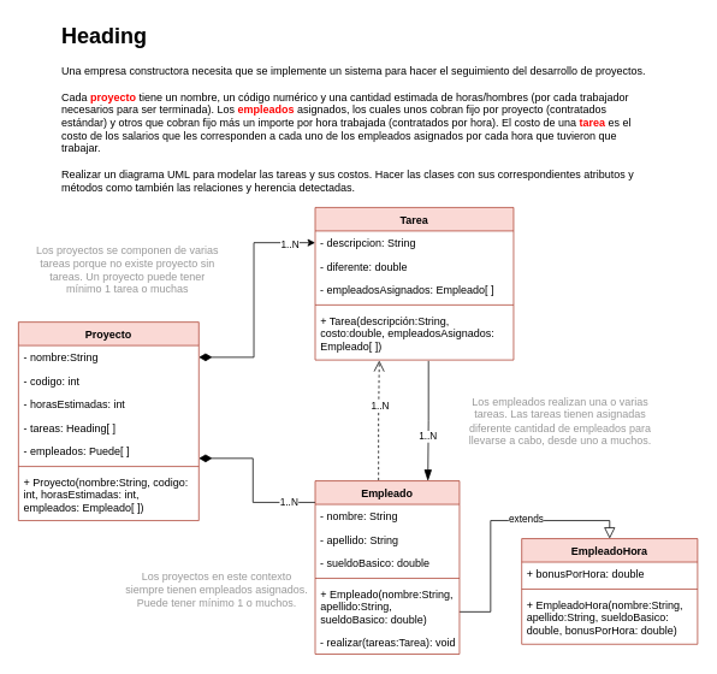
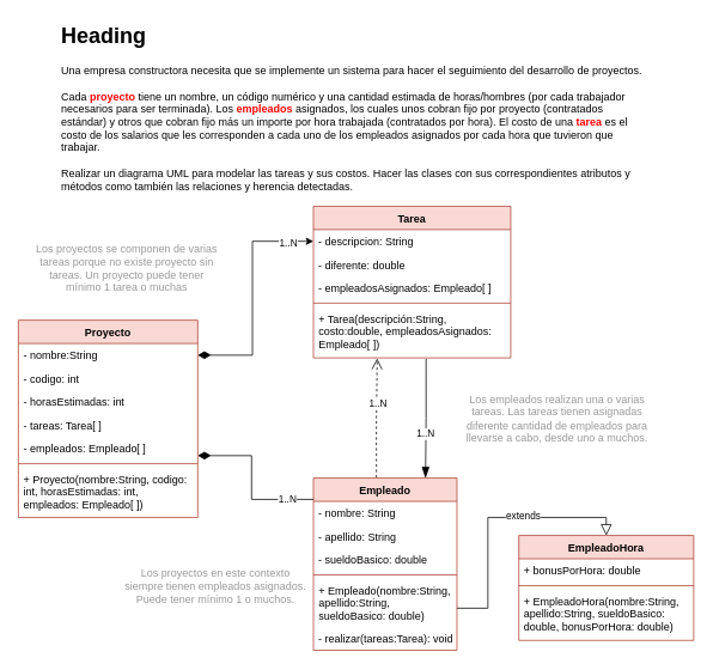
  <mxCell id="0" />
  <mxCell id="1" parent="0" />
  <mxCell id="2" value="&lt;h1&gt;Heading&lt;/h1&gt;&lt;div&gt;&lt;div&gt;&lt;div&gt;Una empresa constructora necesita que se implemente un sistema para hacer el&amp;nbsp;&lt;span style=&quot;background-color: initial;&quot;&gt;seguimiento del desarrollo de proyectos.&lt;/span&gt;&lt;/div&gt;&lt;/div&gt;&lt;div&gt;&lt;br&gt;&lt;/div&gt;&lt;div&gt;Cada &lt;b&gt;&lt;font color=&quot;#ff0000&quot;&gt;proyecto &lt;/font&gt;&lt;/b&gt;tiene un nombre, un código numérico y una cantidad estimada de&amp;nbsp;&lt;span style=&quot;background-color: initial;&quot;&gt;horas/hombres (por cada trabajador necesarios para ser terminada). Los &lt;b&gt;&lt;font color=&quot;#ff0000&quot;&gt;empleados&amp;nbsp;&lt;/font&gt;&lt;/b&gt;&lt;/span&gt;&lt;span style=&quot;background-color: initial;&quot;&gt;asignados, los cuales unos cobran fijo por proyecto (contratados estándar) y otros&amp;nbsp;&lt;/span&gt;&lt;span style=&quot;background-color: initial;&quot;&gt;que cobran fijo más un importe por hora trabajada (contratados por hora).&amp;nbsp;&lt;/span&gt;&lt;span style=&quot;background-color: initial;&quot;&gt;El costo de una &lt;font color=&quot;#ff0000&quot;&gt;&lt;b&gt;tarea&lt;/b&gt;&lt;/font&gt; es el costo de los salarios que les corresponden a cada uno de&amp;nbsp;&lt;/span&gt;&lt;span style=&quot;background-color: initial;&quot;&gt;los empleados asignados por cada hora que tuvieron que trabajar.&lt;/span&gt;&lt;/div&gt;&lt;/div&gt;&lt;div&gt;&lt;br&gt;&lt;/div&gt;&lt;div&gt;&lt;div&gt;Realizar un diagrama UML para modelar las tareas y sus costos. Hacer las clases con&amp;nbsp;&lt;span style=&quot;background-color: initial;&quot;&gt;sus correspondientes atributos y métodos como también las relaciones y herencia&amp;nbsp;&lt;/span&gt;&lt;span style=&quot;background-color: initial;&quot;&gt;detectadas.&lt;/span&gt;&lt;/div&gt;&lt;/div&gt;" style="text;html=1;strokeColor=none;fillColor=none;spacing=5;spacingTop=-20;whiteSpace=wrap;overflow=hidden;rounded=0;" vertex="1" parent="1"><mxGeometry x="63" y="20" width="660" height="200" as="geometry" /></mxCell>
  <mxCell id="3" value="Proyecto" style="swimlane;fontStyle=1;align=center;verticalAlign=top;childLayout=stackLayout;horizontal=1;startSize=26;horizontalStack=0;resizeParent=1;resizeParentMax=0;resizeLast=0;collapsible=1;marginBottom=0;fillColor=#fad9d5;strokeColor=#ae4132;" vertex="1" parent="1"><mxGeometry x="20" y="356" width="200" height="220" as="geometry" /></mxCell>
  <mxCell id="4" value="- nombre:String" style="text;strokeColor=none;fillColor=none;align=left;verticalAlign=top;spacingLeft=4;spacingRight=4;overflow=hidden;rotatable=0;points=[[0,0.5],[1,0.5]];portConstraint=eastwest;" vertex="1" parent="3"><mxGeometry y="26" width="200" height="26" as="geometry" /></mxCell>
  <mxCell id="5" value="- codigo: int" style="text;strokeColor=none;fillColor=none;align=left;verticalAlign=top;spacingLeft=4;spacingRight=4;overflow=hidden;rotatable=0;points=[[0,0.5],[1,0.5]];portConstraint=eastwest;fontColor=#000000;" vertex="1" parent="3"><mxGeometry y="52" width="200" height="26" as="geometry" /></mxCell>
  <mxCell id="6" value="- horasEstimadas: int" style="text;strokeColor=none;fillColor=none;align=left;verticalAlign=top;spacingLeft=4;spacingRight=4;overflow=hidden;rotatable=0;points=[[0,0.5],[1,0.5]];portConstraint=eastwest;fontColor=#000000;" vertex="1" parent="3"><mxGeometry y="78" width="200" height="26" as="geometry" /></mxCell>
- <mxCell id="7" value="- tareas: Heading[ ]" style="text;strokeColor=none;fillColor=none;align=left;verticalAlign=top;spacingLeft=4;spacingRight=4;overflow=hidden;rotatable=0;points=[[0,0.5],[1,0.5]];portConstraint=eastwest;fontColor=#000000;" vertex="1" parent="3"><mxGeometry y="104" width="200" height="26" as="geometry" /></mxCell>
- <mxCell id="8" value="- empleados: Puede[ ]" style="text;strokeColor=none;fillColor=none;align=left;verticalAlign=top;spacingLeft=4;spacingRight=4;overflow=hidden;rotatable=0;points=[[0,0.5],[1,0.5]];portConstraint=eastwest;fontColor=#000000;" vertex="1" parent="3"><mxGeometry y="130" width="200" height="26" as="geometry" /></mxCell>
+ <mxCell id="7" value="- tareas: Tarea[ ]" style="text;strokeColor=none;fillColor=none;align=left;verticalAlign=top;spacingLeft=4;spacingRight=4;overflow=hidden;rotatable=0;points=[[0,0.5],[1,0.5]];portConstraint=eastwest;fontColor=#000000;" vertex="1" parent="3"><mxGeometry y="104" width="200" height="26" as="geometry" /></mxCell>
+ <mxCell id="8" value="- empleados: Empleado[ ]" style="text;strokeColor=none;fillColor=none;align=left;verticalAlign=top;spacingLeft=4;spacingRight=4;overflow=hidden;rotatable=0;points=[[0,0.5],[1,0.5]];portConstraint=eastwest;fontColor=#000000;" vertex="1" parent="3"><mxGeometry y="130" width="200" height="26" as="geometry" /></mxCell>
  <mxCell id="9" value="" style="line;strokeWidth=1;fillColor=none;align=left;verticalAlign=middle;spacingTop=-1;spacingLeft=3;spacingRight=3;rotatable=0;labelPosition=right;points=[];portConstraint=eastwest;strokeColor=inherit;" vertex="1" parent="3"><mxGeometry y="156" width="200" height="8" as="geometry" /></mxCell>
  <mxCell id="10" value="+ Proyecto(nombre:String, codigo: int, horasEstimadas: int, empleados: Empleado[ ])" style="text;strokeColor=none;fillColor=none;align=left;verticalAlign=top;spacingLeft=4;spacingRight=4;overflow=hidden;rotatable=0;points=[[0,0.5],[1,0.5]];portConstraint=eastwest;fontColor=#000000;whiteSpace=wrap;" vertex="1" parent="3"><mxGeometry y="164" width="200" height="56" as="geometry" /></mxCell>
  <mxCell id="11" style="edgeStyle=orthogonalEdgeStyle;rounded=0;orthogonalLoop=1;jettySize=auto;html=1;fontColor=#000000;startArrow=none;startFill=0;endArrow=blockThin;endFill=1;startSize=12;endSize=10;exitX=0.571;exitY=1.016;exitDx=0;exitDy=0;entryX=0.781;entryY=0;entryDx=0;entryDy=0;entryPerimeter=0;exitPerimeter=0;" edge="1" parent="1" source="18" target="23"><mxGeometry relative="1" as="geometry"><mxPoint x="560" y="376" as="sourcePoint" /><mxPoint x="565" y="456" as="targetPoint" /></mxGeometry></mxCell>
  <mxCell id="12" value="1..N" style="edgeLabel;html=1;align=center;verticalAlign=middle;resizable=0;points=[];fontColor=#000000;" vertex="1" connectable="0" parent="11"><mxGeometry x="0.26" relative="1" as="geometry"><mxPoint as="offset" /></mxGeometry></mxCell>
  <mxCell id="13" value="Tarea" style="swimlane;fontStyle=1;align=center;verticalAlign=top;childLayout=stackLayout;horizontal=1;startSize=26;horizontalStack=0;resizeParent=1;resizeParentMax=0;resizeLast=0;collapsible=1;marginBottom=0;fillColor=#fad9d5;strokeColor=#ae4132;" vertex="1" parent="1"><mxGeometry x="349" y="229" width="220" height="169" as="geometry" /></mxCell>
  <mxCell id="14" value="- descripcion: String" style="text;strokeColor=none;fillColor=none;align=left;verticalAlign=top;spacingLeft=4;spacingRight=4;overflow=hidden;rotatable=0;points=[[0,0.5],[1,0.5]];portConstraint=eastwest;fontColor=#000000;" vertex="1" parent="13"><mxGeometry y="26" width="220" height="26" as="geometry" /></mxCell>
  <mxCell id="15" value="- diferente: double" style="text;strokeColor=none;fillColor=none;align=left;verticalAlign=top;spacingLeft=4;spacingRight=4;overflow=hidden;rotatable=0;points=[[0,0.5],[1,0.5]];portConstraint=eastwest;fontColor=#000000;" vertex="1" parent="13"><mxGeometry y="52" width="220" height="26" as="geometry" /></mxCell>
  <mxCell id="16" value="- empleadosAsignados: Empleado[ ]" style="text;strokeColor=none;fillColor=none;align=left;verticalAlign=top;spacingLeft=4;spacingRight=4;overflow=hidden;rotatable=0;points=[[0,0.5],[1,0.5]];portConstraint=eastwest;fontColor=#000000;" vertex="1" parent="13"><mxGeometry y="78" width="220" height="26" as="geometry" /></mxCell>
  <mxCell id="17" value="" style="line;strokeWidth=1;fillColor=none;align=left;verticalAlign=middle;spacingTop=-1;spacingLeft=3;spacingRight=3;rotatable=0;labelPosition=right;points=[];portConstraint=eastwest;strokeColor=inherit;fontColor=#000000;" vertex="1" parent="13"><mxGeometry y="104" width="220" height="8" as="geometry" /></mxCell>
  <mxCell id="18" value="+ Tarea(descripción:String, costo:double, empleadosAsignados: Empleado[ ])" style="text;strokeColor=none;fillColor=none;align=left;verticalAlign=top;spacingLeft=4;spacingRight=4;overflow=hidden;rotatable=0;points=[[0,0.5],[1,0.5]];portConstraint=eastwest;fontColor=#000000;whiteSpace=wrap;" vertex="1" parent="13"><mxGeometry y="112" width="220" height="57" as="geometry" /></mxCell>
  <mxCell id="19" style="edgeStyle=orthogonalEdgeStyle;rounded=0;orthogonalLoop=1;jettySize=auto;html=1;exitX=0.999;exitY=0.613;exitDx=0;exitDy=0;entryX=0.5;entryY=0;entryDx=0;entryDy=0;fontColor=#000000;endArrow=block;endFill=0;endSize=10;exitPerimeter=0;" edge="1" parent="1" source="28" target="30"><mxGeometry relative="1" as="geometry" /></mxCell>
  <mxCell id="20" value="extends" style="edgeLabel;html=1;align=center;verticalAlign=middle;resizable=0;points=[];fontColor=#000000;" vertex="1" connectable="0" parent="19"><mxGeometry x="0.216" y="3" relative="1" as="geometry"><mxPoint as="offset" /></mxGeometry></mxCell>
  <mxCell id="21" style="edgeStyle=orthogonalEdgeStyle;rounded=0;orthogonalLoop=1;jettySize=auto;html=1;entryX=0.323;entryY=1.011;entryDx=0;entryDy=0;dashed=1;fontColor=#000000;startArrow=none;startFill=0;endArrow=open;endFill=0;startSize=12;endSize=10;exitX=0.439;exitY=-0.003;exitDx=0;exitDy=0;exitPerimeter=0;entryPerimeter=0;" edge="1" parent="1" source="23" target="18"><mxGeometry relative="1" as="geometry" /></mxCell>
  <mxCell id="22" value="1..N" style="edgeLabel;html=1;align=center;verticalAlign=middle;resizable=0;points=[];fontColor=#000000;" vertex="1" connectable="0" parent="21"><mxGeometry x="0.26" relative="1" as="geometry"><mxPoint as="offset" /></mxGeometry></mxCell>
  <mxCell id="23" value="Empleado" style="swimlane;fontStyle=1;align=center;verticalAlign=top;childLayout=stackLayout;horizontal=1;startSize=26;horizontalStack=0;resizeParent=1;resizeParentMax=0;resizeLast=0;collapsible=1;marginBottom=0;fillColor=#fad9d5;strokeColor=#ae4132;" vertex="1" parent="1"><mxGeometry x="349" y="532" width="160" height="192" as="geometry" /></mxCell>
  <mxCell id="24" value="- nombre: String" style="text;strokeColor=none;fillColor=none;align=left;verticalAlign=top;spacingLeft=4;spacingRight=4;overflow=hidden;rotatable=0;points=[[0,0.5],[1,0.5]];portConstraint=eastwest;fontColor=#000000;" vertex="1" parent="23"><mxGeometry y="26" width="160" height="26" as="geometry" /></mxCell>
  <mxCell id="25" value="- apellido: String" style="text;strokeColor=none;fillColor=none;align=left;verticalAlign=top;spacingLeft=4;spacingRight=4;overflow=hidden;rotatable=0;points=[[0,0.5],[1,0.5]];portConstraint=eastwest;fontColor=#000000;" vertex="1" parent="23"><mxGeometry y="52" width="160" height="26" as="geometry" /></mxCell>
  <mxCell id="26" value="- sueldoBasico: double" style="text;strokeColor=none;fillColor=none;align=left;verticalAlign=top;spacingLeft=4;spacingRight=4;overflow=hidden;rotatable=0;points=[[0,0.5],[1,0.5]];portConstraint=eastwest;fontColor=#000000;" vertex="1" parent="23"><mxGeometry y="78" width="160" height="26" as="geometry" /></mxCell>
  <mxCell id="27" value="" style="line;strokeWidth=1;fillColor=none;align=left;verticalAlign=middle;spacingTop=-1;spacingLeft=3;spacingRight=3;rotatable=0;labelPosition=right;points=[];portConstraint=eastwest;strokeColor=inherit;fontColor=#000000;" vertex="1" parent="23"><mxGeometry y="104" width="160" height="8" as="geometry" /></mxCell>
  <mxCell id="28" value="+ Empleado(nombre:String, apellido:String, sueldoBasico: double)" style="text;strokeColor=none;fillColor=none;align=left;verticalAlign=top;spacingLeft=4;spacingRight=4;overflow=hidden;rotatable=0;points=[[0,0.5],[1,0.5]];portConstraint=eastwest;fontColor=#000000;whiteSpace=wrap;" vertex="1" parent="23"><mxGeometry y="112" width="160" height="54" as="geometry" /></mxCell>
  <mxCell id="29" value="- realizar(tareas:Tarea): void" style="text;strokeColor=none;fillColor=none;align=left;verticalAlign=top;spacingLeft=4;spacingRight=4;overflow=hidden;rotatable=0;points=[[0,0.5],[1,0.5]];portConstraint=eastwest;fontColor=#000000;" vertex="1" parent="23"><mxGeometry y="166" width="160" height="26" as="geometry" /></mxCell>
  <mxCell id="30" value="EmpleadoHora" style="swimlane;fontStyle=1;align=center;verticalAlign=top;childLayout=stackLayout;horizontal=1;startSize=26;horizontalStack=0;resizeParent=1;resizeParentMax=0;resizeLast=0;collapsible=1;marginBottom=0;fillColor=#fad9d5;strokeColor=#ae4132;" vertex="1" parent="1"><mxGeometry x="578" y="596" width="195" height="117" as="geometry" /></mxCell>
  <mxCell id="31" value="+ bonusPorHora: double" style="text;strokeColor=none;fillColor=none;align=left;verticalAlign=top;spacingLeft=4;spacingRight=4;overflow=hidden;rotatable=0;points=[[0,0.5],[1,0.5]];portConstraint=eastwest;fontColor=#000000;" vertex="1" parent="30"><mxGeometry y="26" width="195" height="26" as="geometry" /></mxCell>
  <mxCell id="32" value="" style="line;strokeWidth=1;fillColor=none;align=left;verticalAlign=middle;spacingTop=-1;spacingLeft=3;spacingRight=3;rotatable=0;labelPosition=right;points=[];portConstraint=eastwest;strokeColor=inherit;fontColor=#000000;" vertex="1" parent="30"><mxGeometry y="52" width="195" height="8" as="geometry" /></mxCell>
  <mxCell id="33" value="+ EmpleadoHora(nombre:String, apellido:String, sueldoBasico: double, bonusPorHora: double)" style="text;strokeColor=none;fillColor=none;align=left;verticalAlign=top;spacingLeft=4;spacingRight=4;overflow=hidden;rotatable=0;points=[[0,0.5],[1,0.5]];portConstraint=eastwest;fontColor=#000000;whiteSpace=wrap;" vertex="1" parent="30"><mxGeometry y="60" width="195" height="57" as="geometry" /></mxCell>
  <mxCell id="34" style="edgeStyle=orthogonalEdgeStyle;rounded=0;orthogonalLoop=1;jettySize=auto;html=1;entryX=0;entryY=0.5;entryDx=0;entryDy=0;fontColor=#000000;exitX=1;exitY=0.5;exitDx=0;exitDy=0;startArrow=diamondThin;startFill=1;startSize=12;" edge="1" parent="1" source="4" target="14"><mxGeometry relative="1" as="geometry"><Array as="points"><mxPoint x="281" y="395" /><mxPoint x="281" y="268" /></Array></mxGeometry></mxCell>
  <mxCell id="35" value="1..N" style="edgeLabel;html=1;align=center;verticalAlign=middle;resizable=0;points=[];fontColor=#000000;" vertex="1" connectable="0" parent="34"><mxGeometry x="0.772" y="-1" relative="1" as="geometry"><mxPoint as="offset" /></mxGeometry></mxCell>
  <mxCell id="36" style="edgeStyle=orthogonalEdgeStyle;rounded=0;orthogonalLoop=1;jettySize=auto;html=1;entryX=-0.001;entryY=0.124;entryDx=0;entryDy=0;entryPerimeter=0;fontColor=#000000;startArrow=diamondThin;startFill=1;startSize=12;endArrow=none;" edge="1" parent="1" source="8" target="23"><mxGeometry relative="1" as="geometry"><Array as="points"><mxPoint x="280" y="507" /><mxPoint x="280" y="556" /></Array></mxGeometry></mxCell>
  <mxCell id="37" value="1..N" style="edgeLabel;html=1;align=center;verticalAlign=middle;resizable=0;points=[];fontColor=#000000;" vertex="1" connectable="0" parent="36"><mxGeometry x="0.669" relative="1" as="geometry"><mxPoint as="offset" /></mxGeometry></mxCell>
  <mxCell id="38" value="Los proyectos se componen de varias tareas porque no existe proyecto sin tareas. Un proyecto puede tener mínimo 1 tarea o muchas" style="text;html=1;strokeColor=none;fillColor=none;align=center;verticalAlign=middle;whiteSpace=wrap;rounded=0;fontColor=#999999;" vertex="1" parent="1"><mxGeometry x="36" y="258" width="210" height="80" as="geometry" /></mxCell>
  <mxCell id="39" value="Los proyectos en este contexto siempre tienen empleados asignados. Puede tener mínimo 1 o muchos." style="text;html=1;strokeColor=none;fillColor=none;align=center;verticalAlign=middle;whiteSpace=wrap;rounded=0;fontColor=#999999;" vertex="1" parent="1"><mxGeometry x="135" y="613" width="210" height="80" as="geometry" /></mxCell>
  <mxCell id="40" value="Los empleados realizan una o varias tareas. Las tareas tienen asignadas diferente cantidad de empleados para llevarse a cabo, desde uno a muchos." style="text;html=1;strokeColor=none;fillColor=none;align=center;verticalAlign=middle;whiteSpace=wrap;rounded=0;fontColor=#999999;" vertex="1" parent="1"><mxGeometry x="516" y="426" width="210" height="80" as="geometry" /></mxCell>
